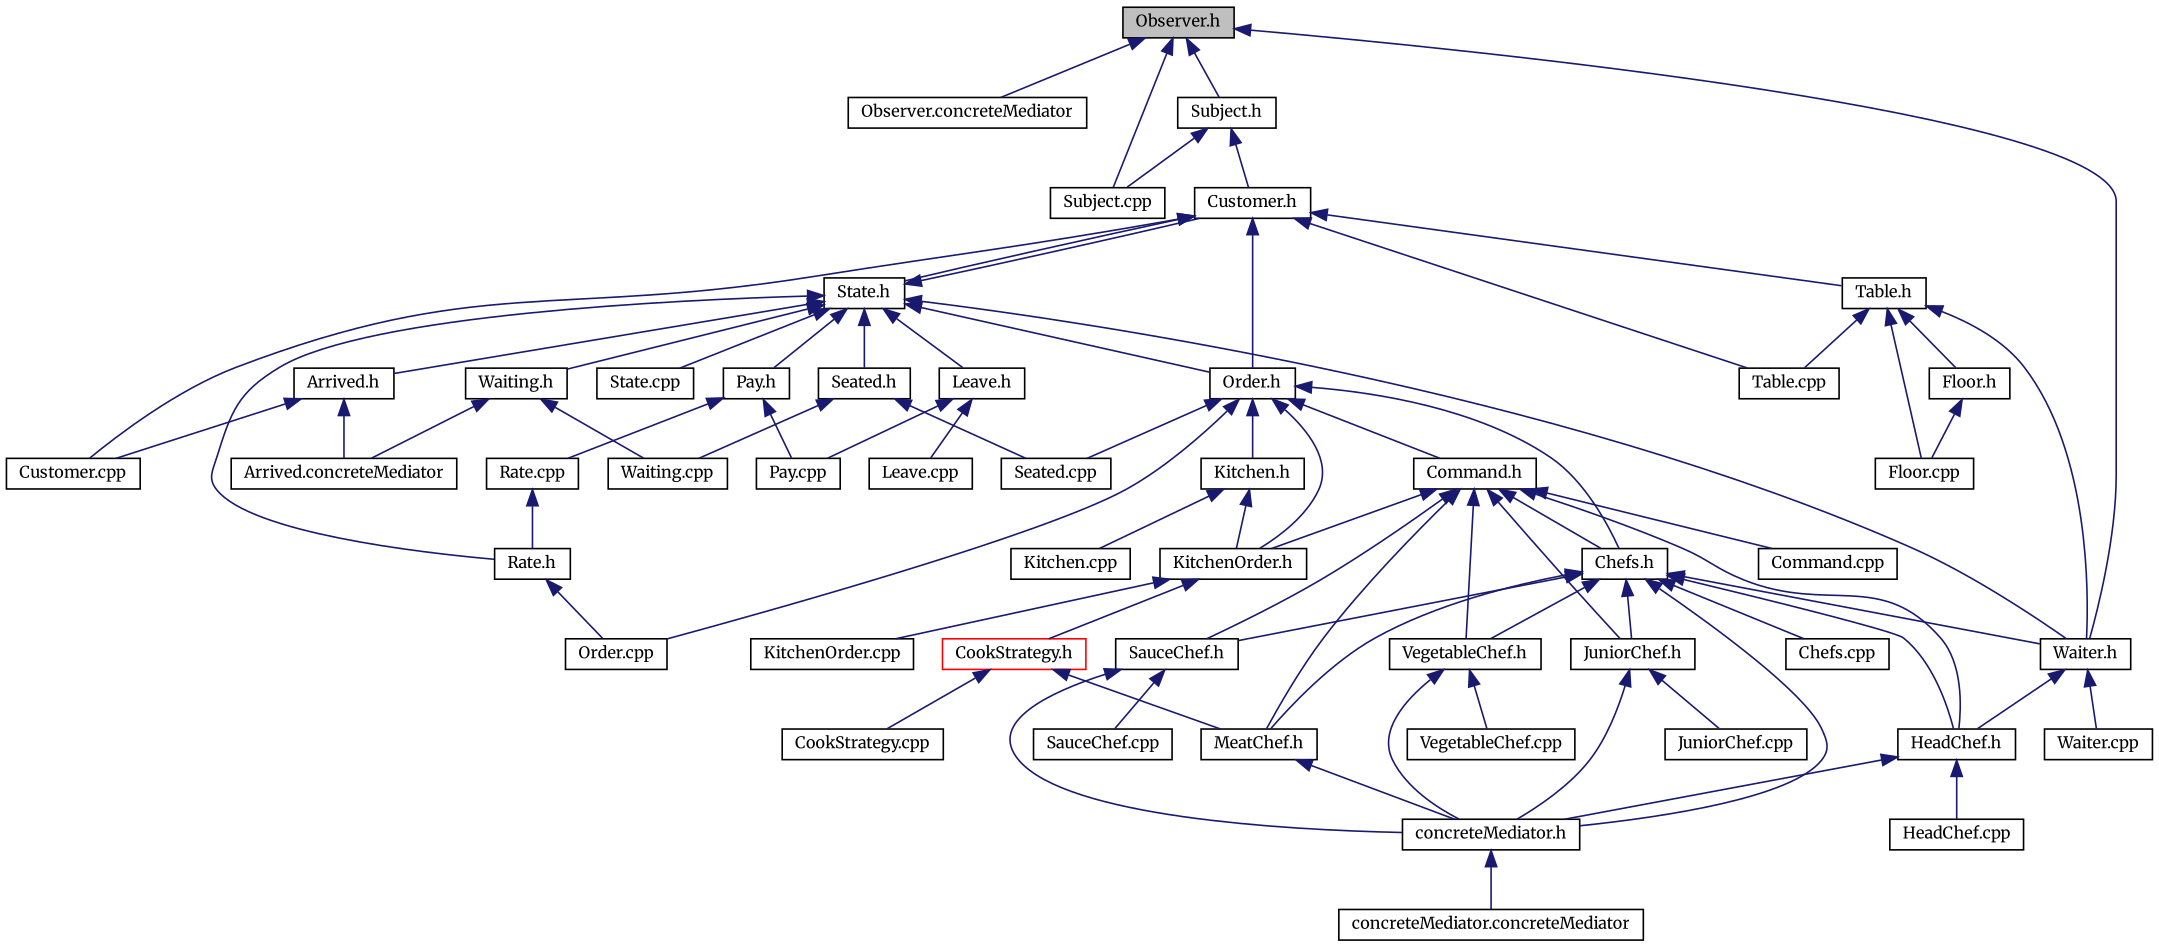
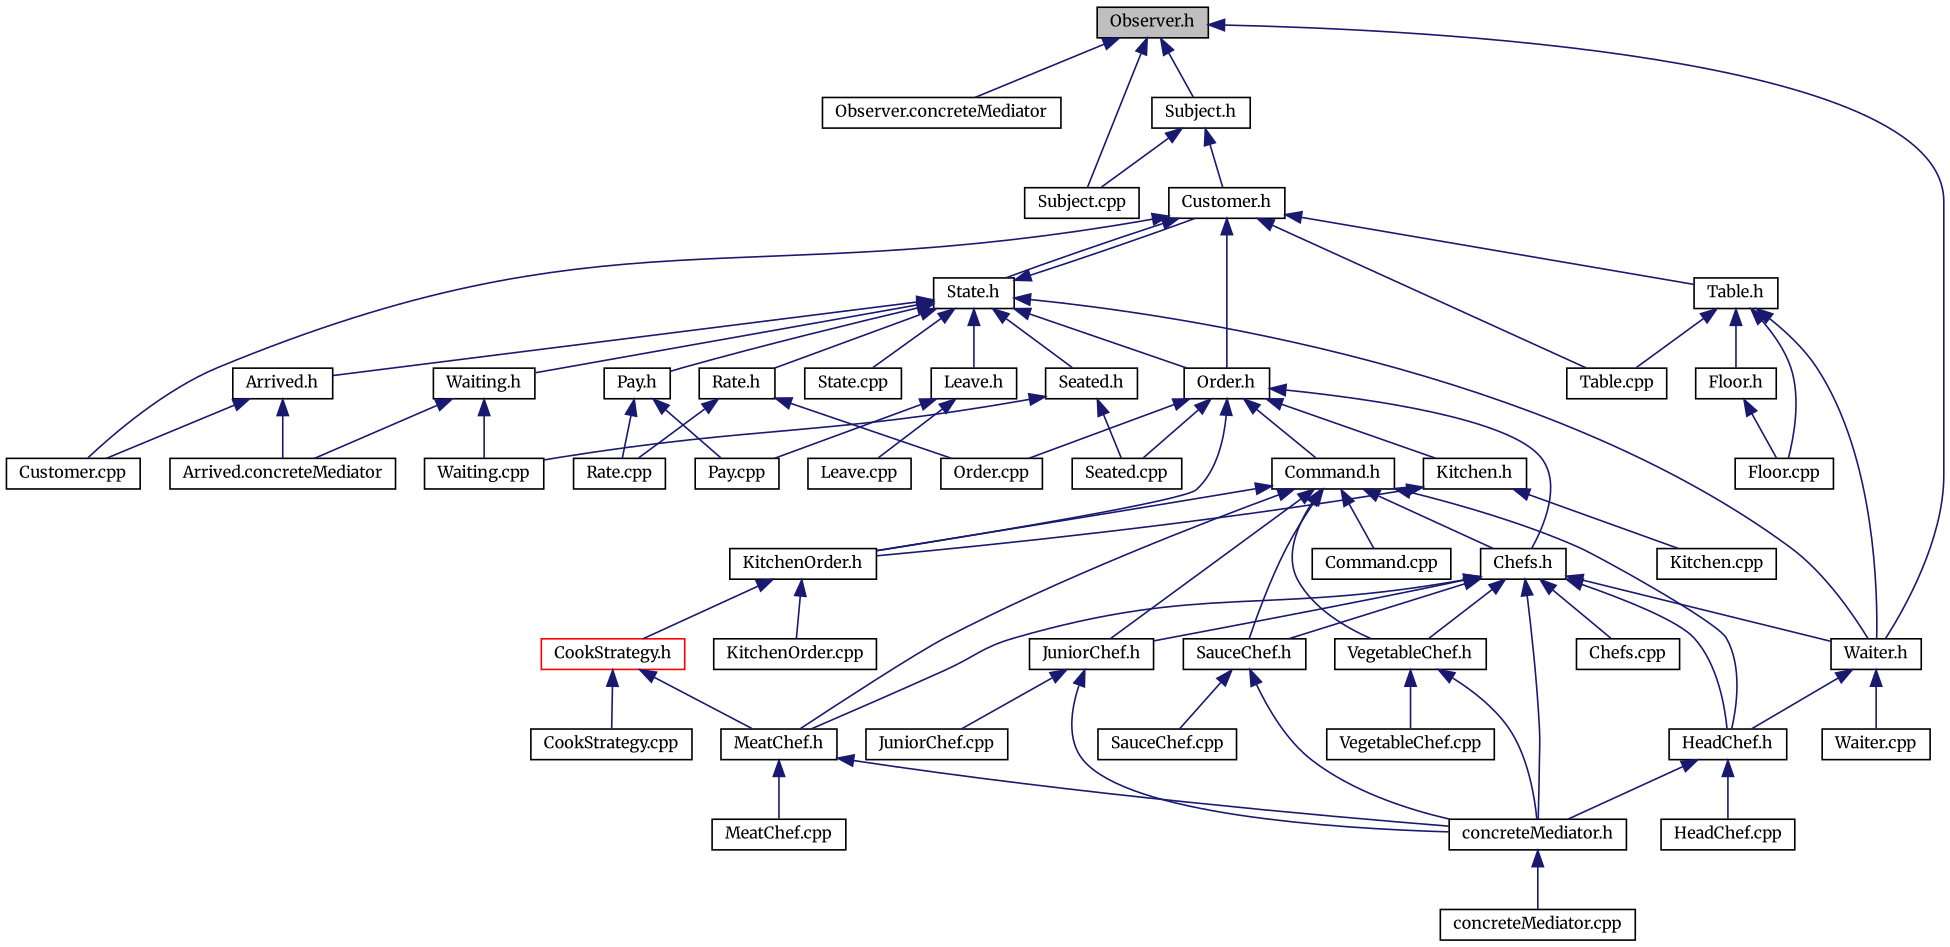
  digraph {
    fontname=Merriweather
    node [color=black fillcolor=white fontname=Merriweather fontsize=10 shape=record style=filled]
    edge [color=midnightblue dir=back fontname=Merriweather fontsize=10 labelfontname=Helvetica labelfontsize=10 style=solid]
    n1 [fillcolor=grey75 fontcolor=black height=0.2 label="Observer.h" width=0.4]
    n2 [height=0.2 label="Observer.concreteMediator" width=0.4]
    n3 [height=0.2 label="Subject.cpp" width=0.4]
    n4 [height=0.2 label="Subject.h" width=0.4]
    n5 [height=0.2 label="Waiter.h" width=0.4]
    n6 [height=0.2 label="Customer.h" width=0.4]
    n7 [height=0.2 label="HeadChef.h" width=0.4]
    n8 [height=0.2 label="Waiter.cpp" width=0.4]
    n9 [height=0.2 label="Customer.cpp" width=0.4]
    n10 [height=0.2 label="Order.h" width=0.4]
    n11 [height=0.2 label="State.h" width=0.4]
    n12 [height=0.2 label="Table.cpp" width=0.4]
    n13 [height=0.2 label="Table.h" width=0.4]
    n14 [height=0.2 label="Chefs.h" width=0.4]
    n15 [height=0.2 label="Command.h" width=0.4]
    n16 [height=0.2 label="KitchenOrder.h" width=0.4]
    n17 [height=0.2 label="Kitchen.h" width=0.4]
    n18 [height=0.2 label="Order.cpp" width=0.4]
    n19 [height=0.2 label="Seated.cpp" width=0.4]
    n20 [height=0.2 label="Arrived.h" width=0.4]
    n21 [height=0.2 label="Leave.h" width=0.4]
    n22 [height=0.2 label="Pay.h" width=0.4]
    n23 [height=0.2 label="Rate.h" width=0.4]
    n24 [height=0.2 label="Seated.h" width=0.4]
    n25 [height=0.2 label="State.cpp" width=0.4]
    n26 [height=0.2 label="Waiting.h" width=0.4]
    n27 [height=0.2 label="Floor.cpp" width=0.4]
    n28 [height=0.2 label="Floor.h" width=0.4]
    n29 [height=0.2 label="Chefs.cpp" width=0.4]
    n30 [height=0.2 label="concreteMediator.h" width=0.4]
    n31 [height=0.2 label="JuniorChef.h" width=0.4]
    n32 [height=0.2 label="MeatChef.h" width=0.4]
    n33 [height=0.2 label="SauceChef.h" width=0.4]
    n34 [height=0.2 label="VegetableChef.h" width=0.4]
    n35 [height=0.2 label="Command.cpp" width=0.4]
    n36 [color=red height=0.2 label="CookStrategy.h" width=0.4]
    n37 [height=0.2 label="KitchenOrder.cpp" width=0.4]
    n38 [height=0.2 label="Kitchen.cpp" width=0.4]
-   n39 [height=0.2 label="concreteMediator.concreteMediator" width=0.4]
+   n39 [height=0.2 label="concreteMediator.cpp" width=0.4]
    n40 [height=0.2 label="HeadChef.cpp" width=0.4]
    n41 [height=0.2 label="JuniorChef.cpp" width=0.4]
+   n42 [height=0.2 label="MeatChef.cpp" width=0.4]
    n43 [height=0.2 label="SauceChef.cpp" width=0.4]
    n44 [height=0.2 label="VegetableChef.cpp" width=0.4]
    n45 [height=0.2 label="CookStrategy.cpp" width=0.4]
    n46 [height=0.2 label="Arrived.concreteMediator" width=0.4]
    n47 [height=0.2 label="Leave.cpp" width=0.4]
    n48 [height=0.2 label="Pay.cpp" width=0.4]
    n49 [height=0.2 label="Rate.cpp" width=0.4]
    n50 [height=0.2 label="Waiting.cpp" width=0.4]
    n1 -> n2
    n1 -> n3
    n1 -> n4
    n1 -> n5
    n4 -> n3
    n4 -> n6
    n5 -> n7
    n5 -> n8
    n6 -> n9
    n6 -> n10
    n6 -> n11
    n6 -> n12
    n6 -> n13
    n7 -> n30
    n7 -> n40
    n10 -> n14
    n10 -> n15
    n10 -> n16
    n10 -> n17
    n10 -> n18
    n10 -> n19
    n11 -> n5
    n11 -> n6
    n11 -> n10
    n11 -> n20
    n11 -> n21
    n11 -> n22
    n11 -> n23
    n11 -> n24
    n11 -> n25
    n11 -> n26
    n13 -> n5
    n13 -> n12
    n13 -> n27
    n13 -> n28
    n14 -> n5
    n14 -> n7
    n14 -> n29
    n14 -> n30
    n14 -> n31
    n14 -> n32
    n14 -> n33
    n14 -> n34
    n15 -> n7
    n15 -> n14
    n15 -> n16
    n15 -> n31
    n15 -> n32
    n15 -> n33
    n15 -> n34
    n15 -> n35
    n16 -> n36
    n16 -> n37
    n17 -> n16
    n17 -> n38
    n20 -> n9
    n20 -> n46
    n21 -> n47
    n21 -> n48
    n22 -> n48
    n22 -> n49
    n23 -> n18
-   n49 -> n23
+   n23 -> n49
    n24 -> n19
    n24 -> n50
    n26 -> n46
    n26 -> n50
    n28 -> n27
    n30 -> n39
    n31 -> n30
    n31 -> n41
    n32 -> n30
+   n32 -> n42
    n33 -> n30
    n33 -> n43
    n34 -> n30
    n34 -> n44
    n36 -> n32
    n36 -> n45
  }
